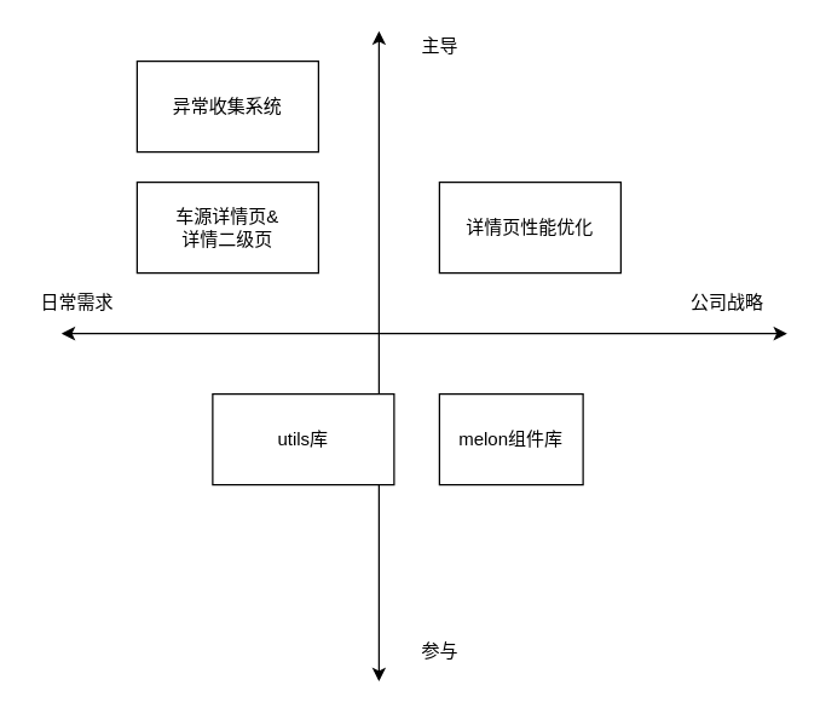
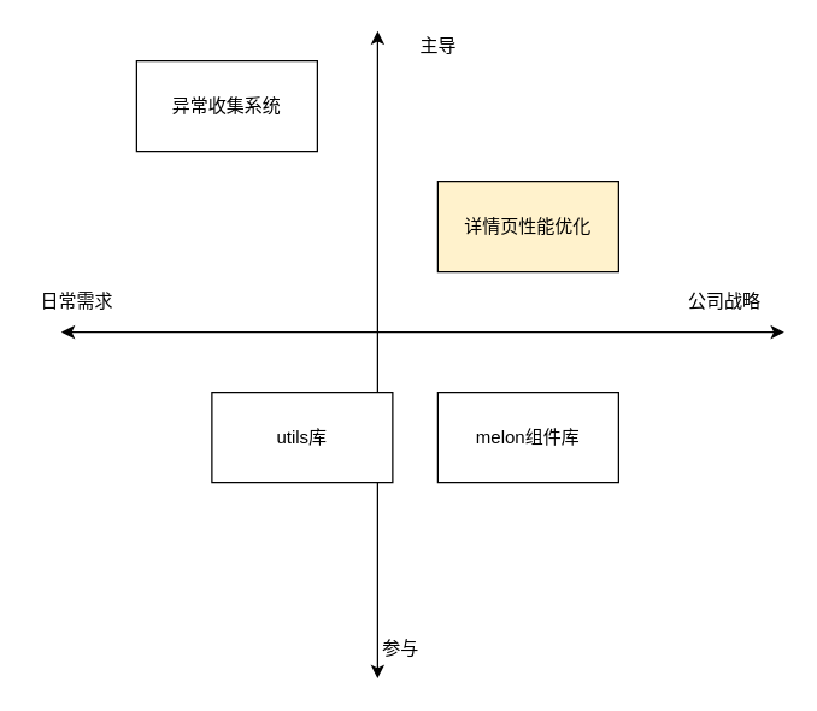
  <mxCell id="0" />
  <mxCell id="1" parent="0" />
  <mxCell id="2" value="" style="endArrow=classic;html=1;rounded=0;startArrow=classic;startFill=1;" edge="1" parent="1"><mxGeometry width="50" height="50" relative="1" as="geometry"><mxPoint x="40" y="220" as="sourcePoint" /><mxPoint x="520" y="220" as="targetPoint" /></mxGeometry></mxCell>
  <mxCell id="3" value="公司战略" style="text;html=1;align=center;verticalAlign=middle;resizable=0;points=[];autosize=1;strokeColor=none;fillColor=none;" vertex="1" parent="1"><mxGeometry x="450" y="190" width="60" height="20" as="geometry" /></mxCell>
- <mxCell id="4" value="详情页性能优化" style="rounded=0;whiteSpace=wrap;html=1;" vertex="1" parent="1"><mxGeometry x="290" y="120" width="120" height="60" as="geometry" /></mxCell>
+ <mxCell id="4" value="详情页性能优化" style="rounded=0;whiteSpace=wrap;html=1;fillColor=#fff2cc;" vertex="1" parent="1"><mxGeometry x="290" y="120" width="120" height="60" as="geometry" /></mxCell>
  <mxCell id="5" value="" style="endArrow=classic;html=1;rounded=0;startArrow=classic;startFill=1;" edge="1" parent="1"><mxGeometry width="50" height="50" relative="1" as="geometry"><mxPoint x="250" y="450" as="sourcePoint" /><mxPoint x="250" y="20" as="targetPoint" /></mxGeometry></mxCell>
  <mxCell id="6" value="主导" style="text;html=1;align=center;verticalAlign=middle;resizable=0;points=[];autosize=1;strokeColor=none;fillColor=none;" vertex="1" parent="1"><mxGeometry x="270" y="20" width="40" height="20" as="geometry" /></mxCell>
- <mxCell id="7" value="参与" style="text;html=1;align=center;verticalAlign=middle;resizable=0;points=[];autosize=1;strokeColor=none;fillColor=none;" vertex="1" parent="1"><mxGeometry x="270" y="420" width="40" height="20" as="geometry" /></mxCell>
- <mxCell id="8" value="melon组件库" style="rounded=0;whiteSpace=wrap;html=1;" vertex="1" parent="1"><mxGeometry x="290" y="260" width="95" height="60" as="geometry" /></mxCell>
+ <mxCell id="7" value="参与" style="text;html=1;align=center;verticalAlign=middle;resizable=0;points=[];autosize=1;strokeColor=none;fillColor=none;" vertex="1" parent="1"><mxGeometry x="245" y="420" width="40" height="20" as="geometry" /></mxCell>
+ <mxCell id="8" value="melon组件库" style="rounded=0;whiteSpace=wrap;html=1;" vertex="1" parent="1"><mxGeometry x="290" y="260" width="120" height="60" as="geometry" /></mxCell>
  <mxCell id="9" value="异常收集系统" style="rounded=0;whiteSpace=wrap;html=1;" vertex="1" parent="1"><mxGeometry x="90" y="40" width="120" height="60" as="geometry" /></mxCell>
- <mxCell id="10" value="车源详情页&amp;amp;&lt;br&gt;详情二级页" style="rounded=0;whiteSpace=wrap;html=1;" vertex="1" parent="1"><mxGeometry x="90" y="120" width="120" height="60" as="geometry" /></mxCell>
  <mxCell id="11" value="日常需求" style="text;html=1;align=center;verticalAlign=middle;resizable=0;points=[];autosize=1;strokeColor=none;fillColor=none;" vertex="1" parent="1"><mxGeometry x="20" y="190" width="60" height="20" as="geometry" /></mxCell>
  <mxCell id="12" value="utils库" style="rounded=0;whiteSpace=wrap;html=1;" vertex="1" parent="1"><mxGeometry x="140" y="260" width="120" height="60" as="geometry" /></mxCell>
